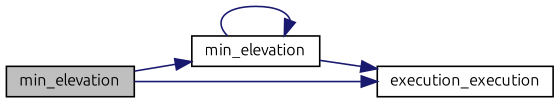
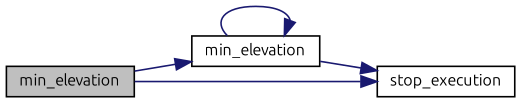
  digraph {
    rankdir=LR
    fontname=Ubuntu
    node [color=black fontname=Ubuntu fontsize=10 shape=record]
    edge [color=midnightblue fontname=Ubuntu fontsize=10 labelfontname=FreeSans labelfontsize=10 style=solid]
    n1 [fillcolor=grey75 fontcolor=black height=0.2 label=min_elevation style=filled width=0.4]
    n2 [height=0.2 label=min_elevation width=0.4]
-   n3 [height=0.2 label=execution_execution width=0.4]
+   n3 [height=0.2 label=stop_execution width=0.4]
    n1 -> n2
    n1 -> n3
    n2 -> n2
    n2 -> n3
  }
